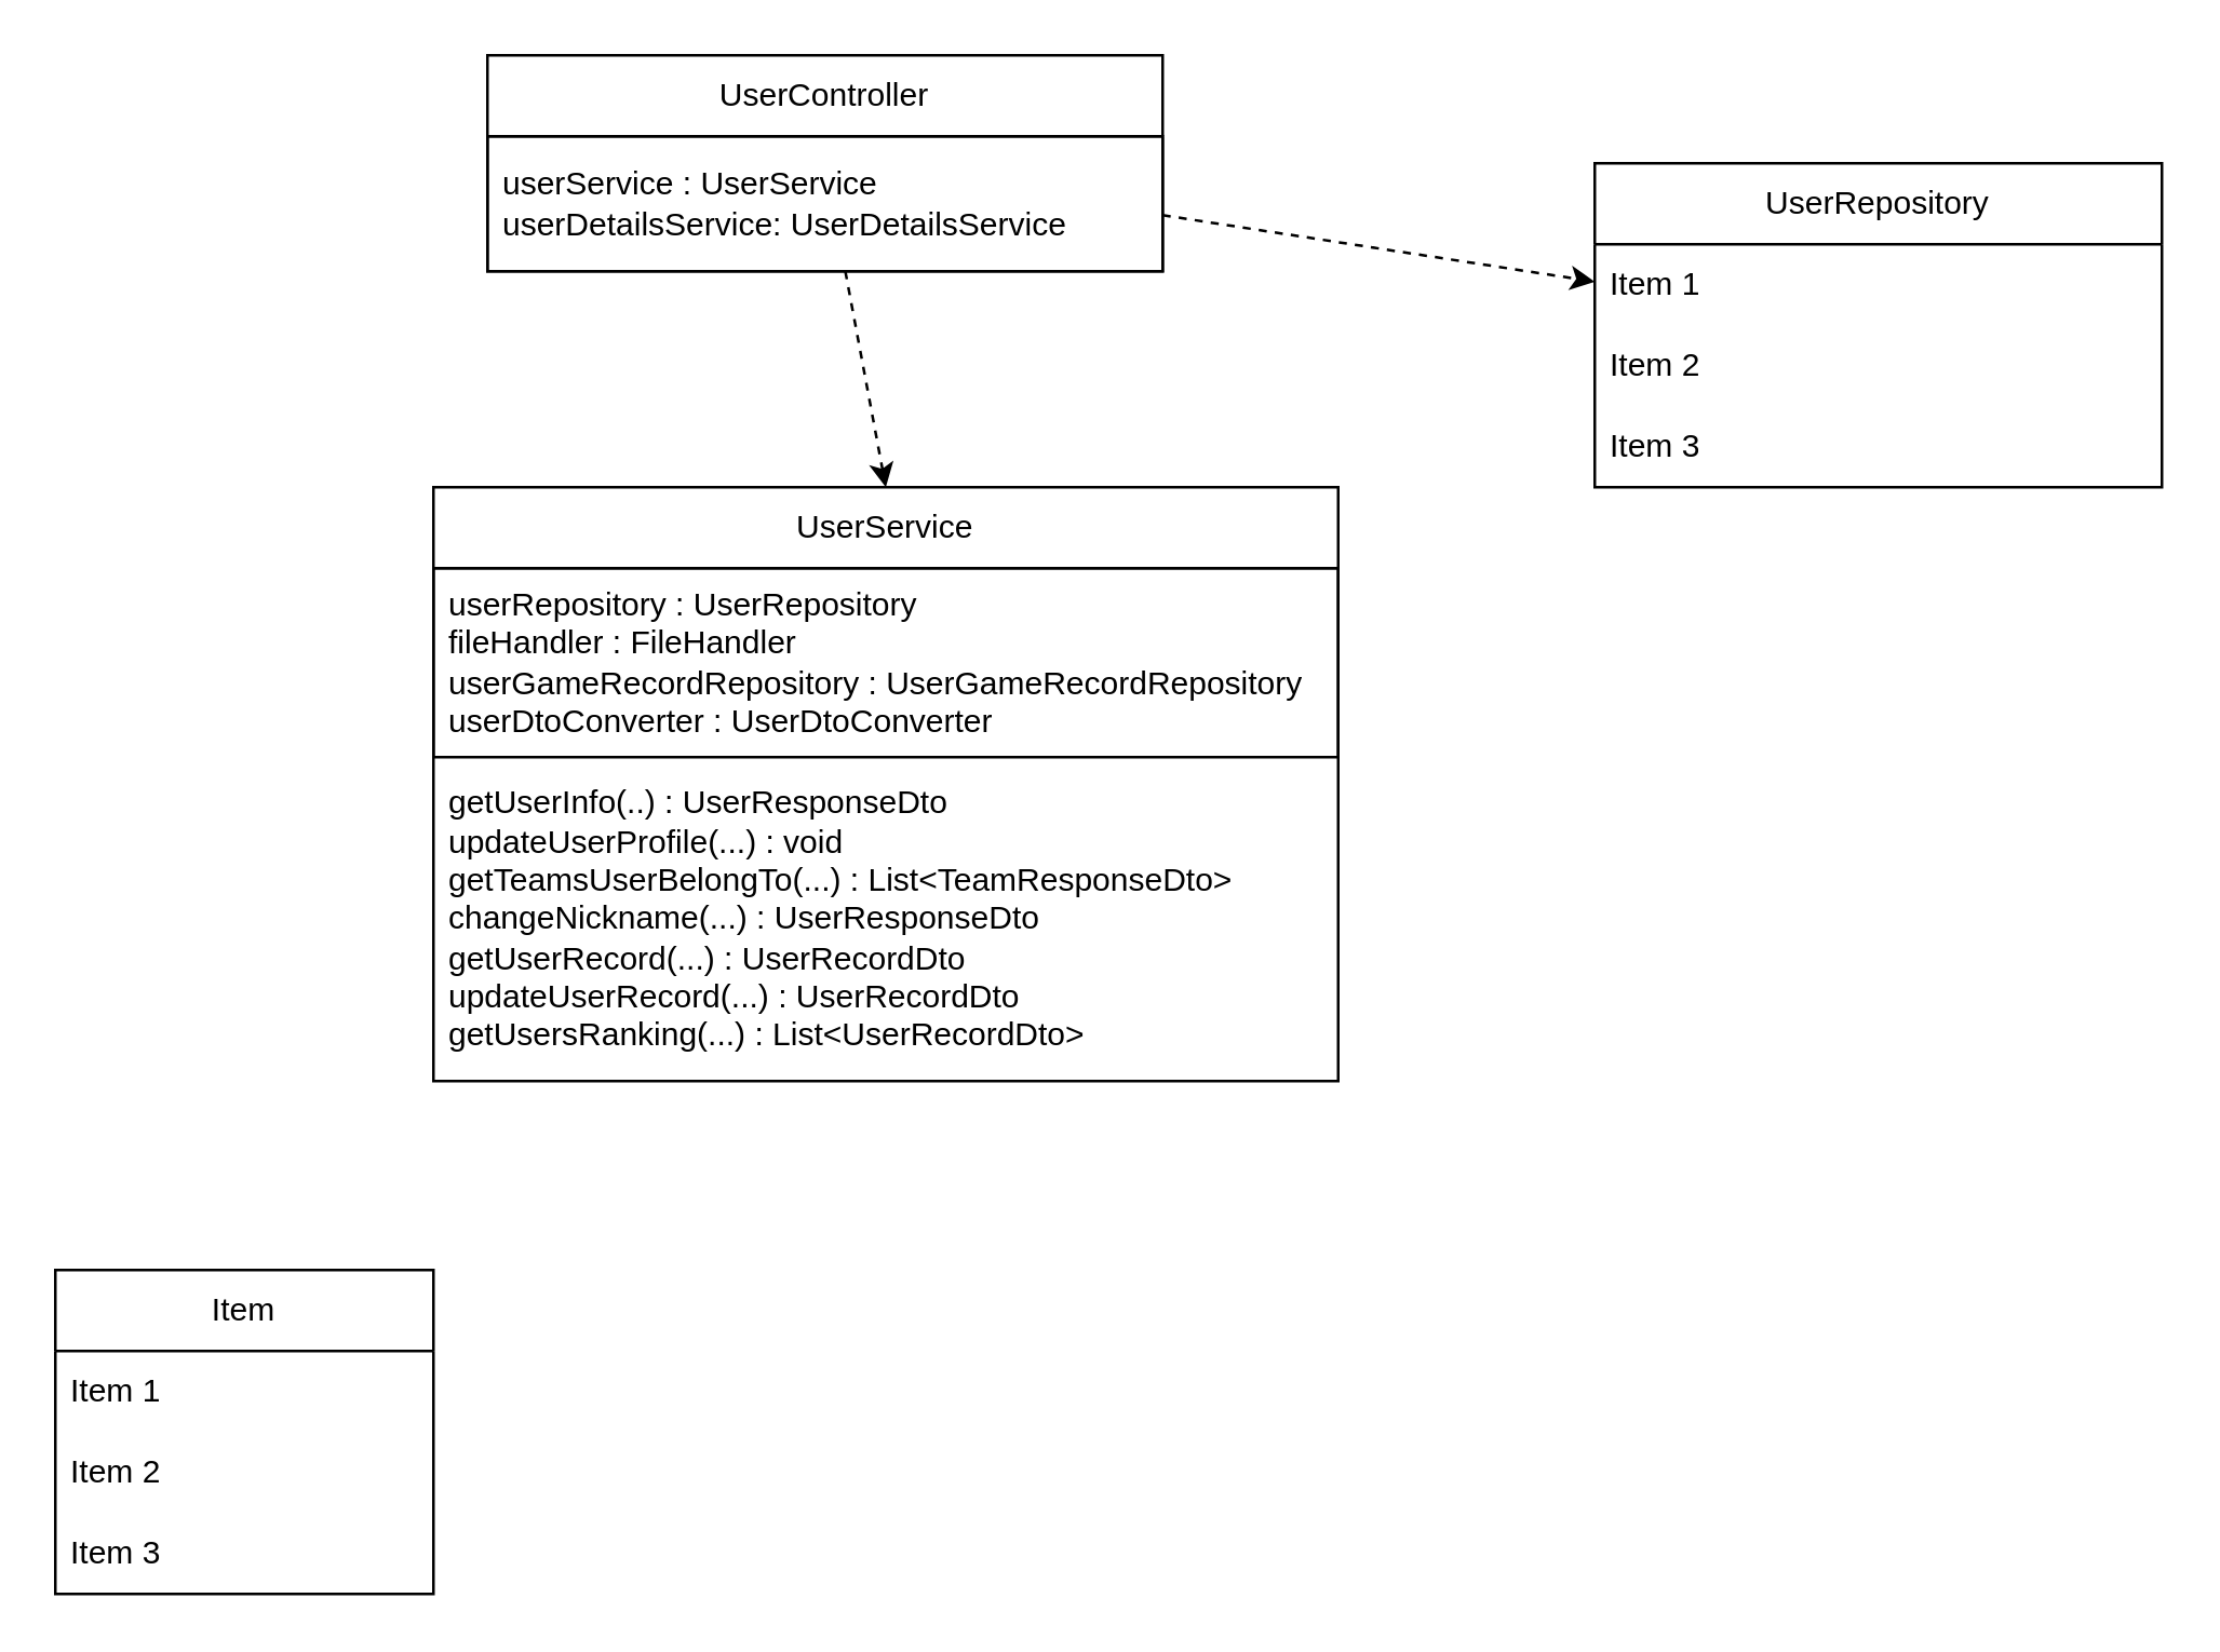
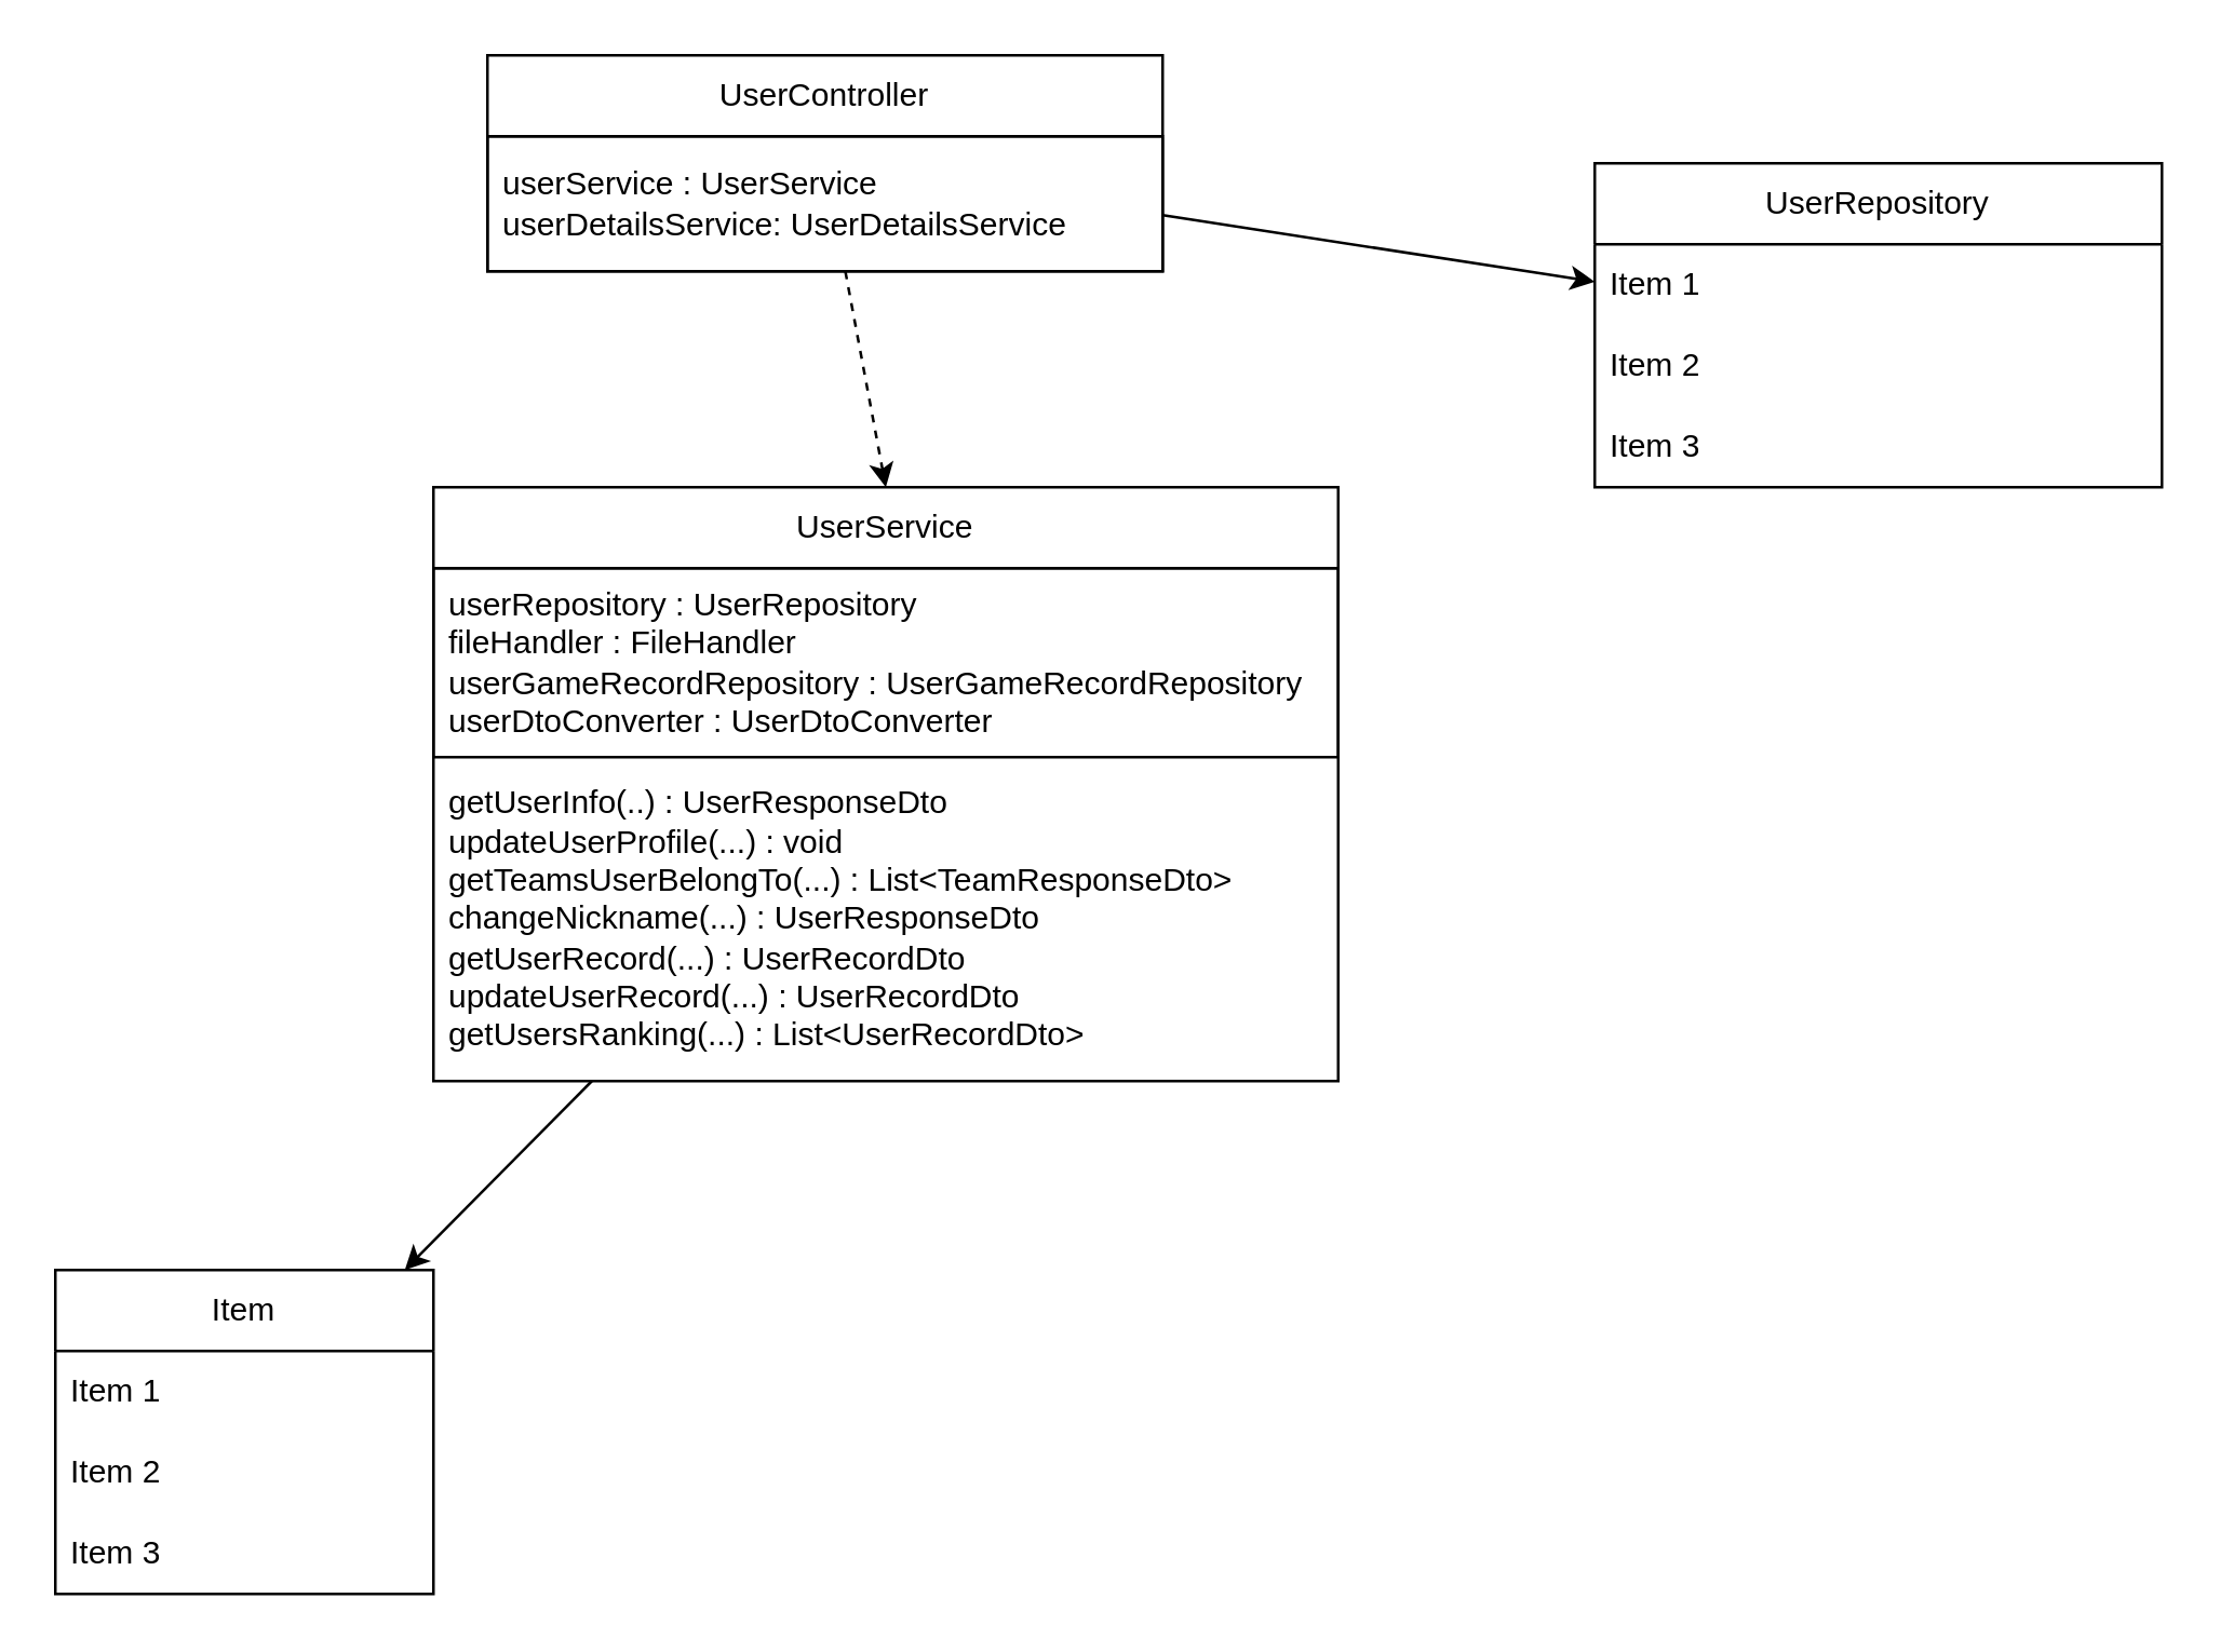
  <mxCell id="0" />
  <mxCell id="1" parent="0" />
  <mxCell id="2" value="UserController" style="swimlane;fontStyle=0;childLayout=stackLayout;horizontal=1;startSize=30;horizontalStack=0;resizeParent=1;resizeParentMax=0;resizeLast=0;collapsible=1;marginBottom=0;whiteSpace=wrap;html=1;" vertex="1" parent="1"><mxGeometry x="180" y="20" width="250" height="80" as="geometry" /></mxCell>
  <mxCell id="3" value="userService : UserService&lt;div&gt;userDetailsService: UserDetailsService&lt;/div&gt;" style="text;strokeColor=default;fillColor=none;align=left;verticalAlign=middle;spacingLeft=4;spacingRight=4;overflow=hidden;points=[[0,0.5],[1,0.5]];portConstraint=eastwest;rotatable=0;whiteSpace=wrap;html=1;" vertex="1" parent="2"><mxGeometry y="30" width="250" height="50" as="geometry" /></mxCell>
  <mxCell id="4" value="UserService" style="swimlane;fontStyle=0;childLayout=stackLayout;horizontal=1;startSize=30;horizontalStack=0;resizeParent=1;resizeParentMax=0;resizeLast=0;collapsible=1;marginBottom=0;whiteSpace=wrap;html=1;" vertex="1" parent="1"><mxGeometry x="160" y="180" width="335" height="220" as="geometry" /></mxCell>
  <mxCell id="5" value="userRepository : UserRepository&lt;div&gt;fileHandler : FileHandler&lt;/div&gt;&lt;div&gt;userGameRecordRepository : UserGameRecordRepository&lt;/div&gt;&lt;div&gt;userDtoConverter : UserDtoConverter&lt;/div&gt;" style="text;strokeColor=default;fillColor=none;align=left;verticalAlign=middle;spacingLeft=4;spacingRight=4;overflow=hidden;points=[[0,0.5],[1,0.5]];portConstraint=eastwest;rotatable=0;whiteSpace=wrap;html=1;" vertex="1" parent="4"><mxGeometry y="30" width="335" height="70" as="geometry" /></mxCell>
  <mxCell id="6" value="getUserInfo(..) : UserResponseDto&lt;div&gt;updateUserProfile(...) : void&lt;/div&gt;&lt;div&gt;getTeamsUserBelongTo(...) : List&amp;lt;TeamResponseDto&amp;gt;&lt;/div&gt;&lt;div&gt;changeNickname(...) : UserResponseDto&lt;/div&gt;&lt;div&gt;getUserRecord(...) :&amp;nbsp;&lt;span style=&quot;background-color: initial;&quot;&gt;UserRecordDto&lt;/span&gt;&lt;/div&gt;&lt;div&gt;&lt;span style=&quot;background-color: initial;&quot;&gt;updateUserRecord(...) :&amp;nbsp;&lt;/span&gt;&lt;span style=&quot;background-color: initial;&quot;&gt;UserRecordDto&lt;/span&gt;&lt;/div&gt;&lt;div&gt;&lt;span style=&quot;background-color: initial;&quot;&gt;getUsersRanking(...) : List&amp;lt;UserRecordDto&amp;gt;&lt;/span&gt;&lt;/div&gt;" style="text;strokeColor=none;fillColor=none;align=left;verticalAlign=middle;spacingLeft=4;spacingRight=4;overflow=hidden;points=[[0,0.5],[1,0.5]];portConstraint=eastwest;rotatable=0;whiteSpace=wrap;html=1;" vertex="1" parent="4"><mxGeometry y="100" width="335" height="120" as="geometry" /></mxCell>
  <mxCell id="7" value="" style="endArrow=classic;html=1;rounded=0;entryX=0.5;entryY=0;entryDx=0;entryDy=0;dashed=1;" edge="1" parent="1" source="2" target="4"><mxGeometry width="50" height="50" relative="1" as="geometry"><mxPoint x="294.5" y="140" as="sourcePoint" /><mxPoint x="295" y="210" as="targetPoint" /></mxGeometry></mxCell>
  <mxCell id="8" value="UserRepository" style="swimlane;fontStyle=0;childLayout=stackLayout;horizontal=1;startSize=30;horizontalStack=0;resizeParent=1;resizeParentMax=0;resizeLast=0;collapsible=1;marginBottom=0;whiteSpace=wrap;html=1;" vertex="1" parent="1"><mxGeometry x="590" y="60" width="210" height="120" as="geometry" /></mxCell>
  <mxCell id="9" value="Item 1" style="text;strokeColor=none;fillColor=none;align=left;verticalAlign=middle;spacingLeft=4;spacingRight=4;overflow=hidden;points=[[0,0.5],[1,0.5]];portConstraint=eastwest;rotatable=0;whiteSpace=wrap;html=1;" vertex="1" parent="8"><mxGeometry y="30" width="210" height="30" as="geometry" /></mxCell>
  <mxCell id="10" value="Item 2" style="text;strokeColor=none;fillColor=none;align=left;verticalAlign=middle;spacingLeft=4;spacingRight=4;overflow=hidden;points=[[0,0.5],[1,0.5]];portConstraint=eastwest;rotatable=0;whiteSpace=wrap;html=1;" vertex="1" parent="8"><mxGeometry y="60" width="210" height="30" as="geometry" /></mxCell>
  <mxCell id="11" value="Item 3" style="text;strokeColor=none;fillColor=none;align=left;verticalAlign=middle;spacingLeft=4;spacingRight=4;overflow=hidden;points=[[0,0.5],[1,0.5]];portConstraint=eastwest;rotatable=0;whiteSpace=wrap;html=1;" vertex="1" parent="8"><mxGeometry y="90" width="210" height="30" as="geometry" /></mxCell>
- <mxCell id="12" value="" style="endArrow=classic;html=1;rounded=0;dashed=1;" edge="1" parent="1" source="2" target="8"><mxGeometry width="50" height="50" relative="1" as="geometry"><mxPoint x="430" y="60" as="sourcePoint" /><mxPoint x="510" y="120" as="targetPoint" /></mxGeometry></mxCell>
+ <mxCell id="12" value="" style="endArrow=classic;html=1;rounded=0;" edge="1" parent="1" source="2" target="8"><mxGeometry width="50" height="50" relative="1" as="geometry"><mxPoint x="430" y="60" as="sourcePoint" /><mxPoint x="510" y="120" as="targetPoint" /></mxGeometry></mxCell>
  <mxCell id="13" value="Item" style="swimlane;fontStyle=0;childLayout=stackLayout;horizontal=1;startSize=30;horizontalStack=0;resizeParent=1;resizeParentMax=0;resizeLast=0;collapsible=1;marginBottom=0;whiteSpace=wrap;html=1;" vertex="1" parent="1"><mxGeometry x="20" y="470" width="140" height="120" as="geometry" /></mxCell>
  <mxCell id="14" value="Item 1" style="text;strokeColor=none;fillColor=none;align=left;verticalAlign=middle;spacingLeft=4;spacingRight=4;overflow=hidden;points=[[0,0.5],[1,0.5]];portConstraint=eastwest;rotatable=0;whiteSpace=wrap;html=1;" vertex="1" parent="13"><mxGeometry y="30" width="140" height="30" as="geometry" /></mxCell>
  <mxCell id="15" value="Item 2" style="text;strokeColor=none;fillColor=none;align=left;verticalAlign=middle;spacingLeft=4;spacingRight=4;overflow=hidden;points=[[0,0.5],[1,0.5]];portConstraint=eastwest;rotatable=0;whiteSpace=wrap;html=1;" vertex="1" parent="13"><mxGeometry y="60" width="140" height="30" as="geometry" /></mxCell>
  <mxCell id="16" value="Item 3" style="text;strokeColor=none;fillColor=none;align=left;verticalAlign=middle;spacingLeft=4;spacingRight=4;overflow=hidden;points=[[0,0.5],[1,0.5]];portConstraint=eastwest;rotatable=0;whiteSpace=wrap;html=1;" vertex="1" parent="13"><mxGeometry y="90" width="140" height="30" as="geometry" /></mxCell>
+ <mxCell id="17" value="" style="endArrow=classic;html=1;rounded=0;" edge="1" parent="1" source="4" target="13"><mxGeometry width="50" height="50" relative="1" as="geometry"><mxPoint x="500" y="270" as="sourcePoint" /><mxPoint x="550" y="220" as="targetPoint" /></mxGeometry></mxCell>
